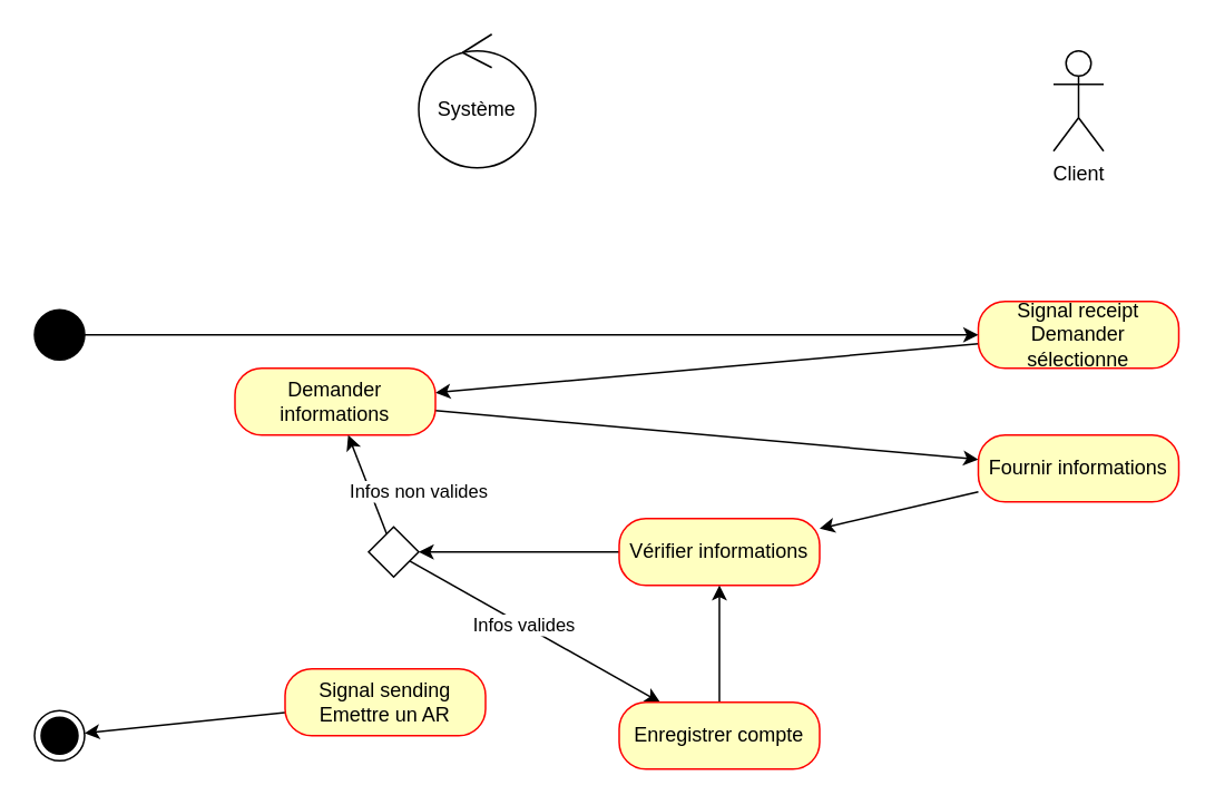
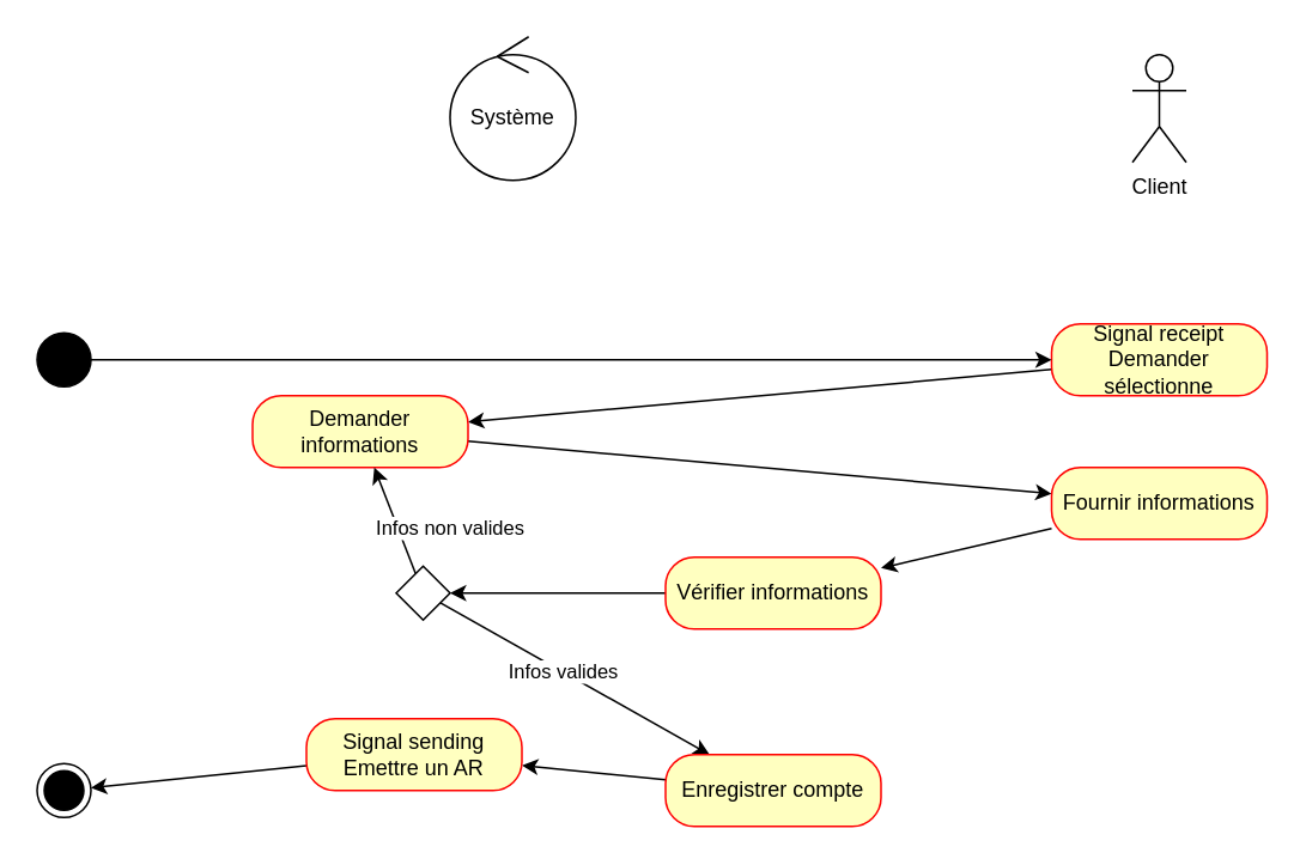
  <mxCell id="0" />
  <mxCell id="1" parent="0" />
  <mxCell id="2" value="Client" style="shape=umlActor;verticalLabelPosition=bottom;verticalAlign=top;html=1;" parent="1" vertex="1"><mxGeometry x="630" y="30" width="30" height="60" as="geometry" /></mxCell>
  <mxCell id="3" value="Système" style="ellipse;shape=umlControl;whiteSpace=wrap;html=1;" parent="1" vertex="1"><mxGeometry x="250" y="20" width="70" height="80" as="geometry" /></mxCell>
  <mxCell id="4" style="rounded=0;orthogonalLoop=1;jettySize=auto;html=1;" parent="1" source="5" target="7" edge="1"><mxGeometry relative="1" as="geometry" /></mxCell>
  <mxCell id="5" value="Signal receipt&lt;div&gt;Demander sélectionne&lt;/div&gt;" style="rounded=1;whiteSpace=wrap;html=1;arcSize=40;fontColor=#000000;fillColor=#ffffc0;strokeColor=#ff0000;" parent="1" vertex="1"><mxGeometry x="585" y="180" width="120" height="40" as="geometry" /></mxCell>
  <mxCell id="6" style="rounded=0;orthogonalLoop=1;jettySize=auto;html=1;" parent="1" source="7" target="9" edge="1"><mxGeometry relative="1" as="geometry" /></mxCell>
  <mxCell id="7" value="Demander informations" style="rounded=1;whiteSpace=wrap;html=1;arcSize=40;fontColor=#000000;fillColor=#ffffc0;strokeColor=#ff0000;" parent="1" vertex="1"><mxGeometry x="140" y="220" width="120" height="40" as="geometry" /></mxCell>
  <mxCell id="8" style="rounded=0;orthogonalLoop=1;jettySize=auto;html=1;" parent="1" source="9" target="11" edge="1"><mxGeometry relative="1" as="geometry" /></mxCell>
  <mxCell id="9" value="Fournir informations" style="rounded=1;whiteSpace=wrap;html=1;arcSize=40;fontColor=#000000;fillColor=#ffffc0;strokeColor=#ff0000;" parent="1" vertex="1"><mxGeometry x="585" y="260" width="120" height="40" as="geometry" /></mxCell>
  <mxCell id="10" style="rounded=0;orthogonalLoop=1;jettySize=auto;html=1;" parent="1" source="11" target="18" edge="1"><mxGeometry relative="1" as="geometry" /></mxCell>
  <mxCell id="11" value="Vérifier informations" style="rounded=1;whiteSpace=wrap;html=1;arcSize=40;fontColor=#000000;fillColor=#ffffc0;strokeColor=#ff0000;" parent="1" vertex="1"><mxGeometry x="370" y="310" width="120" height="40" as="geometry" /></mxCell>
  <mxCell id="12" style="rounded=0;orthogonalLoop=1;jettySize=auto;html=1;" parent="1" source="13" target="5" edge="1"><mxGeometry relative="1" as="geometry" /></mxCell>
  <mxCell id="13" value="" style="ellipse;fillColor=strokeColor;html=1;" parent="1" vertex="1"><mxGeometry x="20" y="185" width="30" height="30" as="geometry" /></mxCell>
  <mxCell id="14" style="rounded=0;orthogonalLoop=1;jettySize=auto;html=1;" parent="1" source="18" target="7" edge="1"><mxGeometry relative="1" as="geometry" /></mxCell>
  <mxCell id="15" value="Infos non valides" style="edgeLabel;html=1;align=center;verticalAlign=middle;resizable=0;points=[];" parent="14" vertex="1" connectable="0"><mxGeometry x="-0.109" relative="1" as="geometry"><mxPoint x="29" as="offset" /></mxGeometry></mxCell>
  <mxCell id="16" style="rounded=0;orthogonalLoop=1;jettySize=auto;html=1;" parent="1" source="18" target="20" edge="1"><mxGeometry relative="1" as="geometry" /></mxCell>
  <mxCell id="17" value="Infos valides" style="edgeLabel;html=1;align=center;verticalAlign=middle;resizable=0;points=[];" parent="16" vertex="1" connectable="0"><mxGeometry x="-0.096" relative="1" as="geometry"><mxPoint as="offset" /></mxGeometry></mxCell>
  <mxCell id="18" value="" style="rhombus;" parent="1" vertex="1"><mxGeometry x="220" y="315" width="30" height="30" as="geometry" /></mxCell>
- <mxCell id="19" style="rounded=0;orthogonalLoop=1;jettySize=auto;html=1;" edge="1" parent="1" source="20" target="11"><mxGeometry relative="1" as="geometry" /></mxCell>
+ <mxCell id="19" style="rounded=0;orthogonalLoop=1;jettySize=auto;html=1;" edge="1" parent="1" source="20" target="23"><mxGeometry relative="1" as="geometry" /></mxCell>
  <mxCell id="20" value="Enregistrer compte" style="rounded=1;whiteSpace=wrap;html=1;arcSize=40;fontColor=#000000;fillColor=#ffffc0;strokeColor=#ff0000;" parent="1" vertex="1"><mxGeometry x="370" y="420" width="120" height="40" as="geometry" /></mxCell>
  <mxCell id="21" value="" style="ellipse;html=1;shape=endState;fillColor=strokeColor;" parent="1" vertex="1"><mxGeometry x="20" y="425" width="30" height="30" as="geometry" /></mxCell>
  <mxCell id="22" style="rounded=0;orthogonalLoop=1;jettySize=auto;html=1;" parent="1" source="23" target="21" edge="1"><mxGeometry relative="1" as="geometry" /></mxCell>
  <mxCell id="23" value="Signal sending&lt;div&gt;Emettre un AR&lt;/div&gt;" style="rounded=1;whiteSpace=wrap;html=1;arcSize=40;fontColor=#000000;fillColor=#ffffc0;strokeColor=#ff0000;" parent="1" vertex="1"><mxGeometry x="170" y="400" width="120" height="40" as="geometry" /></mxCell>
